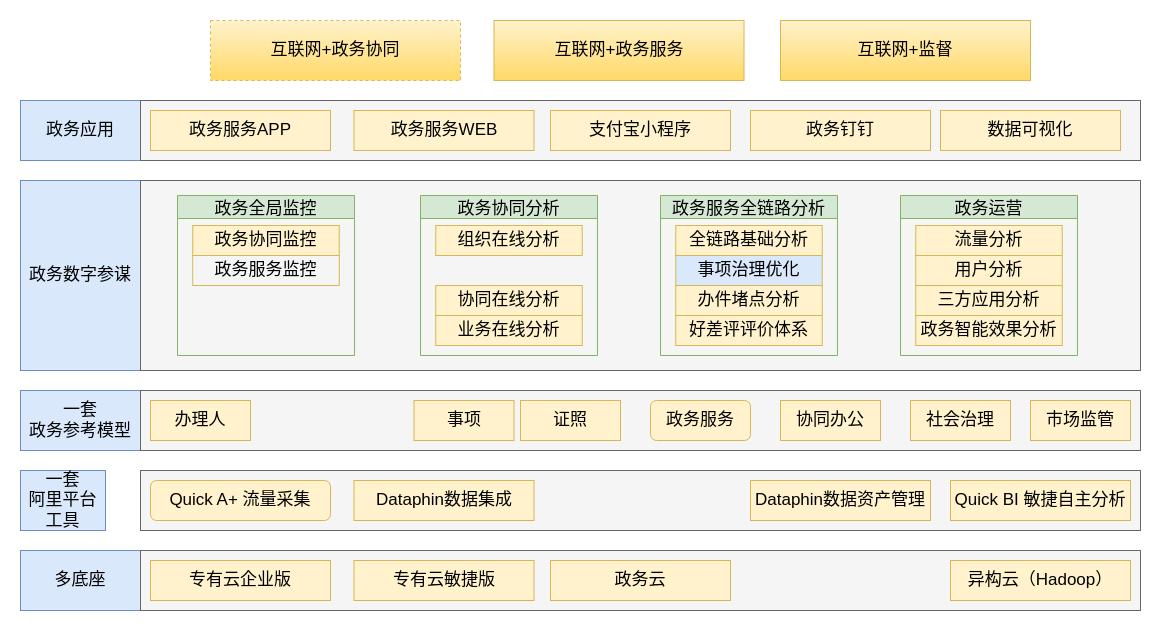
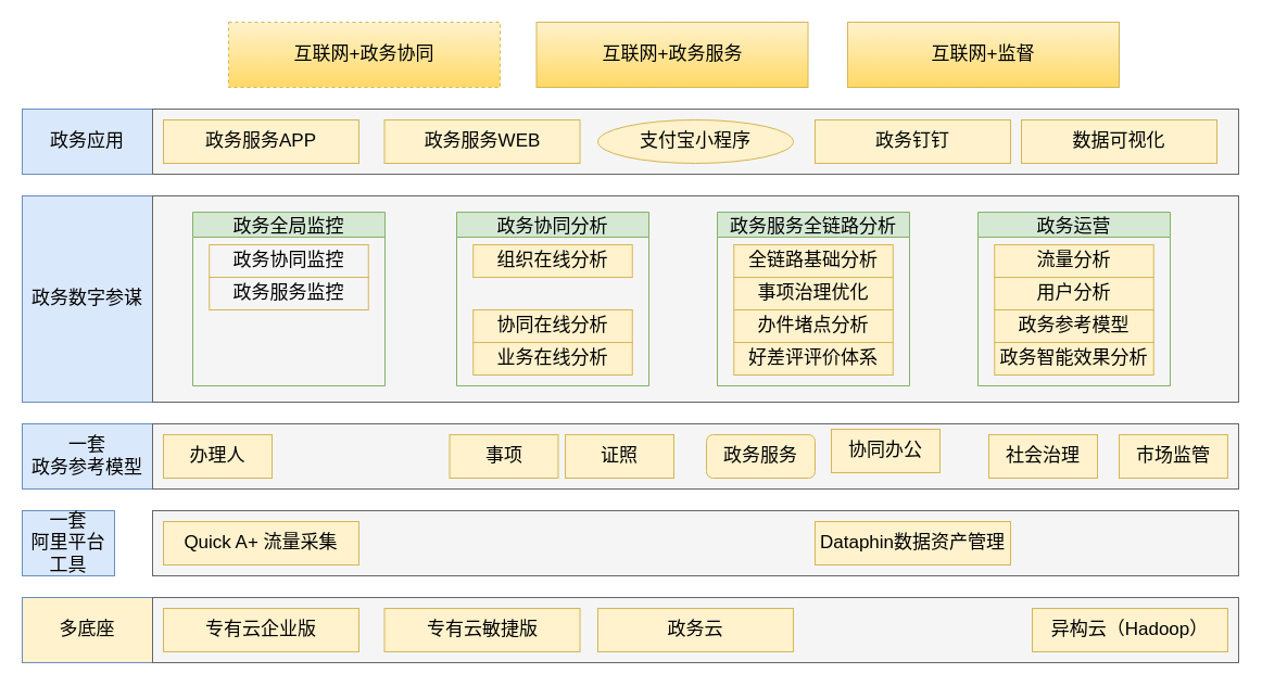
  <mxCell id="0" />
  <mxCell id="1" parent="0" />
- <mxCell id="2" value="多底座" style="rounded=0;whiteSpace=wrap;html=1;fillColor=#dae8fc;strokeColor=#6c8ebf;fontSize=17;" vertex="1" parent="1"><mxGeometry x="20" y="550" width="120" height="60" as="geometry" /></mxCell>
+ <mxCell id="2" value="多底座" style="rounded=0;whiteSpace=wrap;html=1;fillColor=#fff2cc;strokeColor=#6c8ebf;fontSize=17;" vertex="1" parent="1"><mxGeometry x="20" y="550" width="120" height="60" as="geometry" /></mxCell>
  <mxCell id="3" value="一套&lt;br&gt;阿里平台工具" style="rounded=0;whiteSpace=wrap;html=1;fillColor=#dae8fc;strokeColor=#6c8ebf;fontSize=17;" vertex="1" parent="1"><mxGeometry x="20" y="470" width="85" height="60" as="geometry" /></mxCell>
  <mxCell id="4" value="一套&lt;br&gt;政务参考模型" style="rounded=0;whiteSpace=wrap;html=1;fillColor=#dae8fc;strokeColor=#6c8ebf;fontSize=17;" vertex="1" parent="1"><mxGeometry x="20" y="390" width="120" height="60" as="geometry" /></mxCell>
  <mxCell id="5" value="政务数字参谋" style="rounded=0;whiteSpace=wrap;html=1;fillColor=#dae8fc;strokeColor=#6c8ebf;fontSize=17;" vertex="1" parent="1"><mxGeometry x="20" y="180" width="120" height="190" as="geometry" /></mxCell>
  <mxCell id="6" value="政务应用" style="rounded=0;whiteSpace=wrap;html=1;fillColor=#dae8fc;strokeColor=#6c8ebf;fontSize=17;" vertex="1" parent="1"><mxGeometry x="20" y="100" width="120" height="60" as="geometry" /></mxCell>
  <mxCell id="7" value="" style="rounded=0;whiteSpace=wrap;html=1;fillColor=#f5f5f5;strokeColor=#666666;fontColor=#333333;fontSize=17;" vertex="1" parent="1"><mxGeometry x="140" y="550" width="1000" height="60" as="geometry" /></mxCell>
  <mxCell id="8" value="" style="rounded=0;whiteSpace=wrap;html=1;fillColor=#f5f5f5;strokeColor=#666666;fontColor=#333333;fontSize=17;" vertex="1" parent="1"><mxGeometry x="140" y="390" width="1000" height="60" as="geometry" /></mxCell>
  <mxCell id="9" value="" style="rounded=0;whiteSpace=wrap;html=1;fillColor=#f5f5f5;strokeColor=#666666;fontColor=#333333;fontSize=17;" vertex="1" parent="1"><mxGeometry x="140" y="470" width="1000" height="60" as="geometry" /></mxCell>
  <mxCell id="10" value="办理人" style="rounded=0;whiteSpace=wrap;html=1;fillColor=#fff2cc;strokeColor=#d6b656;fontSize=17;" vertex="1" parent="1"><mxGeometry x="150" y="400" width="100" height="40" as="geometry" /></mxCell>
  <mxCell id="11" value="事项" style="rounded=0;whiteSpace=wrap;html=1;fillColor=#fff2cc;strokeColor=#d6b656;fontSize=17;" vertex="1" parent="1"><mxGeometry x="413.5" y="400" width="100" height="40" as="geometry" /></mxCell>
  <mxCell id="12" value="证照" style="rounded=0;whiteSpace=wrap;html=1;fillColor=#fff2cc;strokeColor=#d6b656;fontSize=17;" vertex="1" parent="1"><mxGeometry x="520" y="400" width="100" height="40" as="geometry" /></mxCell>
  <mxCell id="13" value="政务服务" style="whiteSpace=wrap;html=1;fillColor=#fff2cc;strokeColor=#d6b656;fontSize=17;rounded=1;" vertex="1" parent="1"><mxGeometry x="650" y="400" width="100" height="40" as="geometry" /></mxCell>
- <mxCell id="14" value="协同办公" style="rounded=0;whiteSpace=wrap;html=1;fillColor=#fff2cc;strokeColor=#d6b656;fontSize=17;" vertex="1" parent="1"><mxGeometry x="780" y="400" width="100" height="40" as="geometry" /></mxCell>
+ <mxCell id="14" value="协同办公" style="rounded=0;whiteSpace=wrap;html=1;fillColor=#fff2cc;strokeColor=#d6b656;fontSize=17;" vertex="1" parent="1"><mxGeometry x="765" y="395" width="100" height="40" as="geometry" /></mxCell>
  <mxCell id="15" value="社会治理" style="rounded=0;whiteSpace=wrap;html=1;fillColor=#fff2cc;strokeColor=#d6b656;fontSize=17;" vertex="1" parent="1"><mxGeometry x="910" y="400" width="100" height="40" as="geometry" /></mxCell>
  <mxCell id="16" value="市场监管" style="rounded=0;whiteSpace=wrap;html=1;fillColor=#fff2cc;strokeColor=#d6b656;fontSize=17;" vertex="1" parent="1"><mxGeometry x="1030" y="400" width="100" height="40" as="geometry" /></mxCell>
- <mxCell id="17" value="Quick A+ 流量采集" style="whiteSpace=wrap;html=1;fillColor=#fff2cc;strokeColor=#d6b656;fontSize=17;rounded=1;" vertex="1" parent="1"><mxGeometry x="150" y="480" width="180" height="40" as="geometry" /></mxCell>
- <mxCell id="18" value="Dataphin数据集成" style="rounded=0;whiteSpace=wrap;html=1;fillColor=#fff2cc;strokeColor=#d6b656;fontSize=17;" vertex="1" parent="1"><mxGeometry x="353.5" y="480" width="180" height="40" as="geometry" /></mxCell>
+ <mxCell id="17" value="Quick A+ 流量采集" style="rounded=0;whiteSpace=wrap;html=1;fillColor=#fff2cc;strokeColor=#d6b656;fontSize=17;" vertex="1" parent="1"><mxGeometry x="150" y="480" width="180" height="40" as="geometry" /></mxCell>
  <mxCell id="19" value="Dataphin数据资产管理" style="rounded=0;whiteSpace=wrap;html=1;fillColor=#fff2cc;strokeColor=#d6b656;fontSize=17;" vertex="1" parent="1"><mxGeometry x="750" y="480" width="180" height="40" as="geometry" /></mxCell>
- <mxCell id="20" value="Quick BI 敏捷自主分析" style="rounded=0;whiteSpace=wrap;html=1;fillColor=#fff2cc;strokeColor=#d6b656;fontSize=17;" vertex="1" parent="1"><mxGeometry x="950" y="480" width="180" height="40" as="geometry" /></mxCell>
  <mxCell id="21" value="专有云企业版" style="rounded=0;whiteSpace=wrap;html=1;fillColor=#fff2cc;strokeColor=#d6b656;fontSize=17;" vertex="1" parent="1"><mxGeometry x="150" y="560" width="180" height="40" as="geometry" /></mxCell>
  <mxCell id="22" value="专有云敏捷版" style="rounded=0;whiteSpace=wrap;html=1;fillColor=#fff2cc;strokeColor=#d6b656;fontSize=17;" vertex="1" parent="1"><mxGeometry x="353.5" y="560" width="180" height="40" as="geometry" /></mxCell>
  <mxCell id="23" value="政务云" style="rounded=0;whiteSpace=wrap;html=1;fillColor=#fff2cc;strokeColor=#d6b656;fontSize=17;" vertex="1" parent="1"><mxGeometry x="550" y="560" width="180" height="40" as="geometry" /></mxCell>
  <mxCell id="24" value="异构云（Hadoop）" style="rounded=0;whiteSpace=wrap;html=1;fillColor=#fff2cc;strokeColor=#d6b656;fontSize=17;" vertex="1" parent="1"><mxGeometry x="950" y="560" width="180" height="40" as="geometry" /></mxCell>
  <mxCell id="25" value="" style="rounded=0;whiteSpace=wrap;html=1;fillColor=#f5f5f5;strokeColor=#666666;fontColor=#333333;fontSize=17;" vertex="1" parent="1"><mxGeometry x="140" y="180" width="1000" height="190" as="geometry" /></mxCell>
  <mxCell id="26" value="政务全局监控" style="swimlane;fontStyle=0;fillColor=#d5e8d4;strokeColor=#82b366;fontSize=17;" vertex="1" parent="1"><mxGeometry x="177" y="195" width="177" height="160" as="geometry"><mxRectangle x="213" y="245" width="100" height="23" as="alternateBounds" /></mxGeometry></mxCell>
- <mxCell id="27" value="政务协同监控" style="rounded=0;whiteSpace=wrap;html=1;fillColor=#fff2cc;strokeColor=#d6b656;fontSize=17;" vertex="1" parent="26"><mxGeometry x="15.25" y="30" width="146.5" height="30" as="geometry" /></mxCell>
+ <mxCell id="27" value="政务协同监控" style="rounded=0;whiteSpace=wrap;html=1;fillColor=#f5f5f5;strokeColor=#d6b656;fontSize=17;" vertex="1" parent="26"><mxGeometry x="15.25" y="30" width="146.5" height="30" as="geometry" /></mxCell>
  <mxCell id="28" value="政务服务监控" style="rounded=0;whiteSpace=wrap;html=1;fillColor=#f5f5f5;strokeColor=#d6b656;fontSize=17;" vertex="1" parent="26"><mxGeometry x="15.25" y="60" width="146.5" height="30" as="geometry" /></mxCell>
  <mxCell id="29" value="政务协同分析" style="swimlane;fontStyle=0;fillColor=#d5e8d4;strokeColor=#82b366;fontSize=17;" vertex="1" parent="1"><mxGeometry x="420" y="195" width="177" height="160" as="geometry"><mxRectangle x="213" y="245" width="100" height="23" as="alternateBounds" /></mxGeometry></mxCell>
  <mxCell id="30" value="组织在线分析" style="rounded=0;whiteSpace=wrap;html=1;fillColor=#fff2cc;strokeColor=#d6b656;fontSize=17;" vertex="1" parent="29"><mxGeometry x="15.25" y="30" width="146.5" height="30" as="geometry" /></mxCell>
  <mxCell id="31" value="业务在线分析" style="rounded=0;whiteSpace=wrap;html=1;fillColor=#fff2cc;strokeColor=#d6b656;fontSize=17;" vertex="1" parent="29"><mxGeometry x="15.25" y="120" width="146.5" height="30" as="geometry" /></mxCell>
  <mxCell id="32" value="协同在线分析" style="rounded=0;whiteSpace=wrap;html=1;fillColor=#fff2cc;strokeColor=#d6b656;fontSize=17;" vertex="1" parent="29"><mxGeometry x="15.25" y="90" width="146.5" height="30" as="geometry" /></mxCell>
  <mxCell id="33" value="政务服务全链路分析" style="swimlane;fontStyle=0;fillColor=#d5e8d4;strokeColor=#82b366;fontSize=17;" vertex="1" parent="1"><mxGeometry x="660" y="195" width="177" height="160" as="geometry"><mxRectangle x="213" y="245" width="100" height="23" as="alternateBounds" /></mxGeometry></mxCell>
  <mxCell id="34" value="全链路基础分析" style="rounded=0;whiteSpace=wrap;html=1;fillColor=#fff2cc;strokeColor=#d6b656;fontSize=17;" vertex="1" parent="33"><mxGeometry x="15.25" y="30" width="146.5" height="30" as="geometry" /></mxCell>
- <mxCell id="35" value="事项治理优化" style="rounded=0;whiteSpace=wrap;html=1;fillColor=#dae8fc;strokeColor=#d6b656;fontSize=17;" vertex="1" parent="33"><mxGeometry x="15.25" y="60" width="146.5" height="30" as="geometry" /></mxCell>
+ <mxCell id="35" value="事项治理优化" style="rounded=0;whiteSpace=wrap;html=1;fillColor=#fff2cc;strokeColor=#d6b656;fontSize=17;" vertex="1" parent="33"><mxGeometry x="15.25" y="60" width="146.5" height="30" as="geometry" /></mxCell>
  <mxCell id="36" value="好差评评价体系" style="rounded=0;whiteSpace=wrap;html=1;fillColor=#fff2cc;strokeColor=#d6b656;fontSize=17;" vertex="1" parent="33"><mxGeometry x="15.25" y="120" width="146.5" height="30" as="geometry" /></mxCell>
  <mxCell id="37" value="办件堵点分析" style="rounded=0;whiteSpace=wrap;html=1;fillColor=#fff2cc;strokeColor=#d6b656;fontSize=17;" vertex="1" parent="33"><mxGeometry x="15.25" y="90" width="146.5" height="30" as="geometry" /></mxCell>
  <mxCell id="38" value="政务运营" style="swimlane;fontStyle=0;fillColor=#d5e8d4;strokeColor=#82b366;fontSize=17;" vertex="1" parent="1"><mxGeometry x="900" y="195" width="177" height="160" as="geometry"><mxRectangle x="213" y="245" width="100" height="23" as="alternateBounds" /></mxGeometry></mxCell>
  <mxCell id="39" value="流量分析" style="rounded=0;whiteSpace=wrap;html=1;fillColor=#fff2cc;strokeColor=#d6b656;fontSize=17;" vertex="1" parent="38"><mxGeometry x="15.25" y="30" width="146.5" height="30" as="geometry" /></mxCell>
  <mxCell id="40" value="用户分析" style="rounded=0;whiteSpace=wrap;html=1;fillColor=#fff2cc;strokeColor=#d6b656;fontSize=17;" vertex="1" parent="38"><mxGeometry x="15.25" y="60" width="146.5" height="30" as="geometry" /></mxCell>
  <mxCell id="41" value="政务智能效果分析" style="rounded=0;whiteSpace=wrap;html=1;fillColor=#fff2cc;strokeColor=#d6b656;fontSize=17;" vertex="1" parent="38"><mxGeometry x="15.25" y="120" width="146.5" height="30" as="geometry" /></mxCell>
- <mxCell id="42" value="三方应用分析" style="rounded=0;whiteSpace=wrap;html=1;fillColor=#fff2cc;strokeColor=#d6b656;fontSize=17;" vertex="1" parent="38"><mxGeometry x="15.25" y="90" width="146.5" height="30" as="geometry" /></mxCell>
+ <mxCell id="42" value="政务参考模型" style="rounded=0;whiteSpace=wrap;html=1;fillColor=#fff2cc;strokeColor=#d6b656;fontSize=17;" vertex="1" parent="38"><mxGeometry x="15.25" y="90" width="146.5" height="30" as="geometry" /></mxCell>
  <mxCell id="43" value="" style="rounded=0;whiteSpace=wrap;html=1;fillColor=#f5f5f5;strokeColor=#666666;fontColor=#333333;fontSize=17;" vertex="1" parent="1"><mxGeometry x="140" y="100" width="1000" height="60" as="geometry" /></mxCell>
  <mxCell id="44" value="政务服务APP" style="rounded=0;whiteSpace=wrap;html=1;fillColor=#fff2cc;strokeColor=#d6b656;fontSize=17;" vertex="1" parent="1"><mxGeometry x="150" y="110" width="180" height="40" as="geometry" /></mxCell>
  <mxCell id="45" value="政务服务WEB" style="rounded=0;whiteSpace=wrap;html=1;fillColor=#fff2cc;strokeColor=#d6b656;fontSize=17;" vertex="1" parent="1"><mxGeometry x="353.5" y="110" width="180" height="40" as="geometry" /></mxCell>
- <mxCell id="46" value="支付宝小程序" style="rounded=0;whiteSpace=wrap;html=1;fillColor=#fff2cc;strokeColor=#d6b656;fontSize=17;" vertex="1" parent="1"><mxGeometry x="550" y="110" width="180" height="40" as="geometry" /></mxCell>
+ <mxCell id="46" value="支付宝小程序" style="ellipse;whiteSpace=wrap;html=1;fillColor=#fff2cc;strokeColor=#d6b656;fontSize=17;" vertex="1" parent="1"><mxGeometry x="550" y="110" width="180" height="40" as="geometry" /></mxCell>
  <mxCell id="47" value="政务钉钉" style="rounded=0;whiteSpace=wrap;html=1;fillColor=#fff2cc;strokeColor=#d6b656;fontSize=17;" vertex="1" parent="1"><mxGeometry x="750" y="110" width="180" height="40" as="geometry" /></mxCell>
  <mxCell id="48" value="数据可视化" style="rounded=0;whiteSpace=wrap;html=1;fillColor=#fff2cc;strokeColor=#d6b656;fontSize=17;" vertex="1" parent="1"><mxGeometry x="940" y="110" width="180" height="40" as="geometry" /></mxCell>
  <mxCell id="49" value="互联网+政务协同" style="rounded=0;whiteSpace=wrap;html=1;fillColor=#fff2cc;strokeColor=#d6b656;gradientColor=#ffd966;fontSize=17;dashed=1;" vertex="1" parent="1"><mxGeometry x="210" y="20" width="250" height="60" as="geometry" /></mxCell>
  <mxCell id="50" value="互联网+政务服务" style="rounded=0;whiteSpace=wrap;html=1;fillColor=#fff2cc;strokeColor=#d6b656;gradientColor=#ffd966;fontSize=17;" vertex="1" parent="1"><mxGeometry x="493.5" y="20" width="250" height="60" as="geometry" /></mxCell>
  <mxCell id="51" value="互联网+监督" style="rounded=0;whiteSpace=wrap;html=1;fillColor=#fff2cc;strokeColor=#d6b656;gradientColor=#ffd966;fontSize=17;" vertex="1" parent="1"><mxGeometry x="780" y="20" width="250" height="60" as="geometry" /></mxCell>
